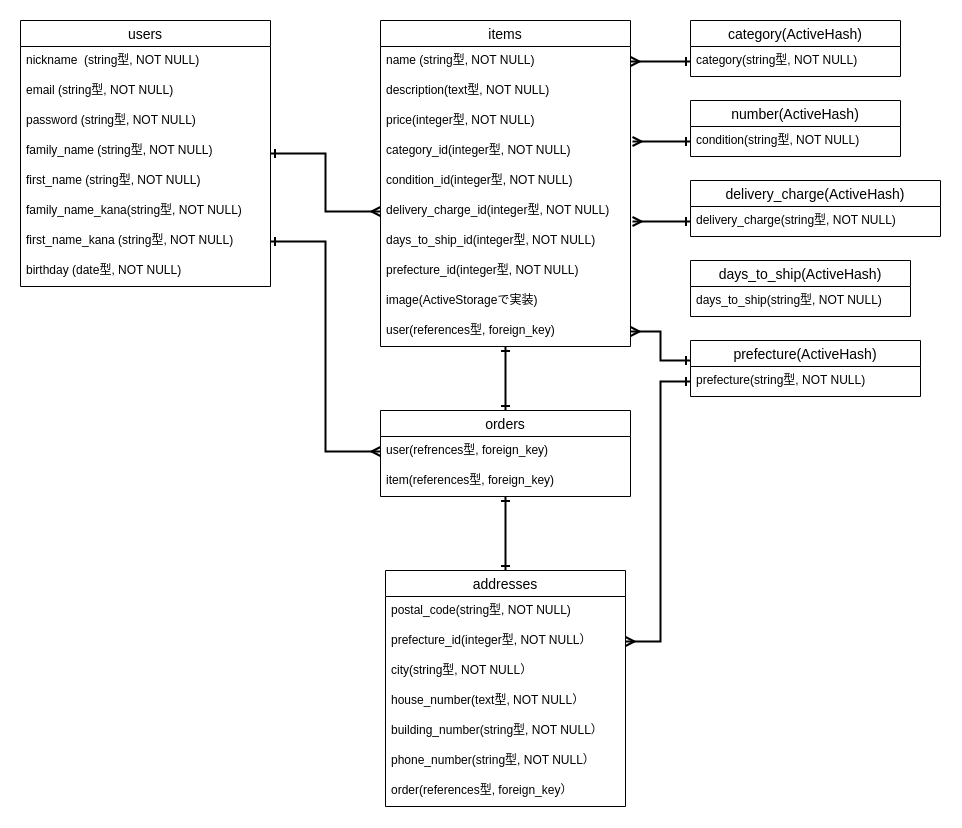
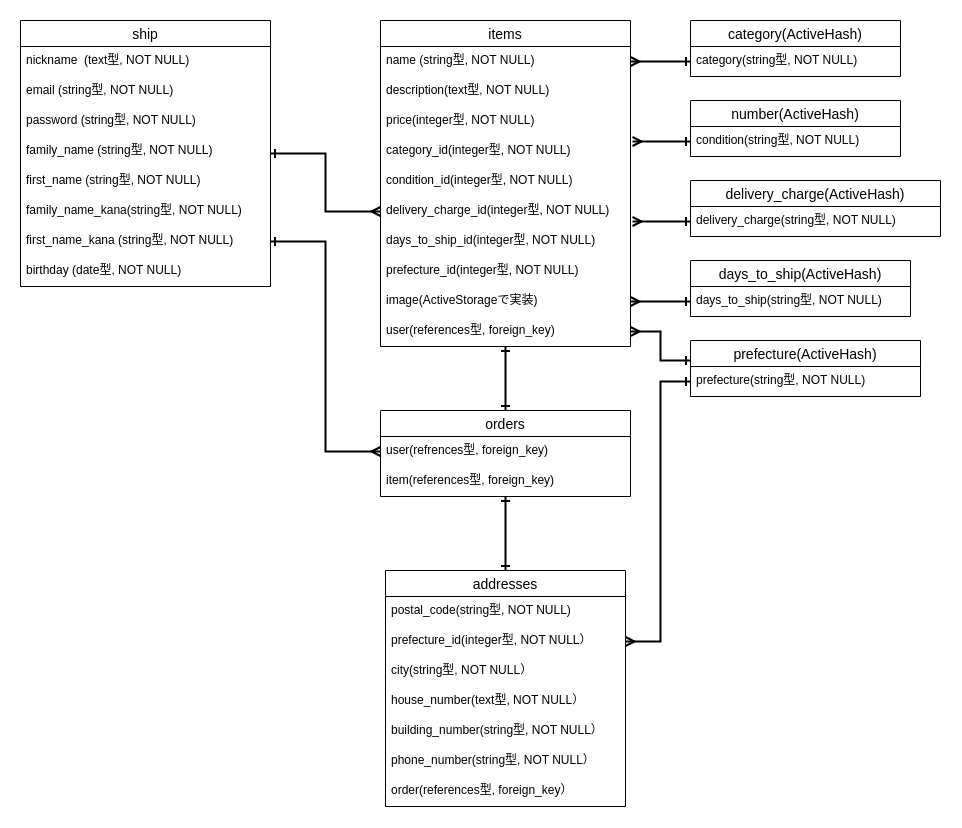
  <mxCell id="0" />
  <mxCell id="1" parent="0" />
  <mxCell id="2" style="edgeStyle=orthogonalEdgeStyle;rounded=0;orthogonalLoop=1;jettySize=auto;html=1;entryX=0;entryY=0.5;entryDx=0;entryDy=0;startArrow=ERone;startFill=0;endArrow=ERmany;endFill=0;strokeWidth=2;" edge="1" parent="1" source="3" target="19"><mxGeometry relative="1" as="geometry" /></mxCell>
- <mxCell id="3" value="users" style="swimlane;fontStyle=0;childLayout=stackLayout;horizontal=1;startSize=26;horizontalStack=0;resizeParent=1;resizeParentMax=0;resizeLast=0;collapsible=1;marginBottom=0;align=center;fontSize=14;" vertex="1" parent="1"><mxGeometry x="20" y="20" width="250" height="266" as="geometry"><mxRectangle x="40" y="80" width="70" height="26" as="alternateBounds" /></mxGeometry></mxCell>
- <mxCell id="4" value="nickname  (string型, NOT NULL)" style="text;strokeColor=none;fillColor=none;spacingLeft=4;spacingRight=4;overflow=hidden;rotatable=0;points=[[0,0.5],[1,0.5]];portConstraint=eastwest;fontSize=12;" vertex="1" parent="3"><mxGeometry y="26" width="250" height="30" as="geometry" /></mxCell>
+ <mxCell id="3" value="ship" style="swimlane;fontStyle=0;childLayout=stackLayout;horizontal=1;startSize=26;horizontalStack=0;resizeParent=1;resizeParentMax=0;resizeLast=0;collapsible=1;marginBottom=0;align=center;fontSize=14;" vertex="1" parent="1"><mxGeometry x="20" y="20" width="250" height="266" as="geometry"><mxRectangle x="40" y="80" width="70" height="26" as="alternateBounds" /></mxGeometry></mxCell>
+ <mxCell id="4" value="nickname  (text型, NOT NULL)" style="text;strokeColor=none;fillColor=none;spacingLeft=4;spacingRight=4;overflow=hidden;rotatable=0;points=[[0,0.5],[1,0.5]];portConstraint=eastwest;fontSize=12;" vertex="1" parent="3"><mxGeometry y="26" width="250" height="30" as="geometry" /></mxCell>
  <mxCell id="5" value="email (string型, NOT NULL)" style="text;strokeColor=none;fillColor=none;spacingLeft=4;spacingRight=4;overflow=hidden;rotatable=0;points=[[0,0.5],[1,0.5]];portConstraint=eastwest;fontSize=12;" vertex="1" parent="3"><mxGeometry y="56" width="250" height="30" as="geometry" /></mxCell>
  <mxCell id="6" value="password (string型, NOT NULL)" style="text;strokeColor=none;fillColor=none;spacingLeft=4;spacingRight=4;overflow=hidden;rotatable=0;points=[[0,0.5],[1,0.5]];portConstraint=eastwest;fontSize=12;" vertex="1" parent="3"><mxGeometry y="86" width="250" height="30" as="geometry" /></mxCell>
  <mxCell id="7" value="family_name (string型, NOT NULL)" style="text;strokeColor=none;fillColor=none;spacingLeft=4;spacingRight=4;overflow=hidden;rotatable=0;points=[[0,0.5],[1,0.5]];portConstraint=eastwest;fontSize=12;" vertex="1" parent="3"><mxGeometry y="116" width="250" height="30" as="geometry" /></mxCell>
  <mxCell id="8" value="first_name (string型, NOT NULL)" style="text;strokeColor=none;fillColor=none;spacingLeft=4;spacingRight=4;overflow=hidden;rotatable=0;points=[[0,0.5],[1,0.5]];portConstraint=eastwest;fontSize=12;" vertex="1" parent="3"><mxGeometry y="146" width="250" height="30" as="geometry" /></mxCell>
  <mxCell id="9" value="family_name_kana(string型, NOT NULL)" style="text;strokeColor=none;fillColor=none;spacingLeft=4;spacingRight=4;overflow=hidden;rotatable=0;points=[[0,0.5],[1,0.5]];portConstraint=eastwest;fontSize=12;" vertex="1" parent="3"><mxGeometry y="176" width="250" height="30" as="geometry" /></mxCell>
  <mxCell id="10" value="first_name_kana (string型, NOT NULL)" style="text;strokeColor=none;fillColor=none;spacingLeft=4;spacingRight=4;overflow=hidden;rotatable=0;points=[[0,0.5],[1,0.5]];portConstraint=eastwest;fontSize=12;" vertex="1" parent="3"><mxGeometry y="206" width="250" height="30" as="geometry" /></mxCell>
  <mxCell id="11" value="birthday (date型, NOT NULL)" style="text;strokeColor=none;fillColor=none;spacingLeft=4;spacingRight=4;overflow=hidden;rotatable=0;points=[[0,0.5],[1,0.5]];portConstraint=eastwest;fontSize=12;" vertex="1" parent="3"><mxGeometry y="236" width="250" height="30" as="geometry" /></mxCell>
  <mxCell id="12" style="edgeStyle=orthogonalEdgeStyle;rounded=0;orthogonalLoop=1;jettySize=auto;html=1;entryX=0.5;entryY=0;entryDx=0;entryDy=0;startArrow=ERone;startFill=0;endArrow=ERone;endFill=0;strokeWidth=2;" edge="1" parent="1" source="13" target="44"><mxGeometry relative="1" as="geometry" /></mxCell>
  <mxCell id="13" value="items" style="swimlane;fontStyle=0;childLayout=stackLayout;horizontal=1;startSize=26;horizontalStack=0;resizeParent=1;resizeParentMax=0;resizeLast=0;collapsible=1;marginBottom=0;align=center;fontSize=14;" vertex="1" parent="1"><mxGeometry x="380" y="20" width="250" height="326" as="geometry" /></mxCell>
  <mxCell id="14" value="name (string型, NOT NULL)" style="text;strokeColor=none;fillColor=none;spacingLeft=4;spacingRight=4;overflow=hidden;rotatable=0;points=[[0,0.5],[1,0.5]];portConstraint=eastwest;fontSize=12;" vertex="1" parent="13"><mxGeometry y="26" width="250" height="30" as="geometry" /></mxCell>
  <mxCell id="15" value="description(text型, NOT NULL)" style="text;strokeColor=none;fillColor=none;spacingLeft=4;spacingRight=4;overflow=hidden;rotatable=0;points=[[0,0.5],[1,0.5]];portConstraint=eastwest;fontSize=12;" vertex="1" parent="13"><mxGeometry y="56" width="250" height="30" as="geometry" /></mxCell>
  <mxCell id="16" value="price(integer型, NOT NULL)" style="text;strokeColor=none;fillColor=none;spacingLeft=4;spacingRight=4;overflow=hidden;rotatable=0;points=[[0,0.5],[1,0.5]];portConstraint=eastwest;fontSize=12;" vertex="1" parent="13"><mxGeometry y="86" width="250" height="30" as="geometry" /></mxCell>
  <mxCell id="17" value="category_id(integer型, NOT NULL)" style="text;strokeColor=none;fillColor=none;spacingLeft=4;spacingRight=4;overflow=hidden;rotatable=0;points=[[0,0.5],[1,0.5]];portConstraint=eastwest;fontSize=12;" vertex="1" parent="13"><mxGeometry y="116" width="250" height="30" as="geometry" /></mxCell>
  <mxCell id="18" value="condition_id(integer型, NOT NULL)" style="text;strokeColor=none;fillColor=none;spacingLeft=4;spacingRight=4;overflow=hidden;rotatable=0;points=[[0,0.5],[1,0.5]];portConstraint=eastwest;fontSize=12;" vertex="1" parent="13"><mxGeometry y="146" width="250" height="30" as="geometry" /></mxCell>
  <mxCell id="19" value="delivery_charge_id(integer型, NOT NULL)" style="text;strokeColor=none;fillColor=none;spacingLeft=4;spacingRight=4;overflow=hidden;rotatable=0;points=[[0,0.5],[1,0.5]];portConstraint=eastwest;fontSize=12;" vertex="1" parent="13"><mxGeometry y="176" width="250" height="30" as="geometry" /></mxCell>
  <mxCell id="20" value="days_to_ship_id(integer型, NOT NULL)" style="text;strokeColor=none;fillColor=none;spacingLeft=4;spacingRight=4;overflow=hidden;rotatable=0;points=[[0,0.5],[1,0.5]];portConstraint=eastwest;fontSize=12;" vertex="1" parent="13"><mxGeometry y="206" width="250" height="30" as="geometry" /></mxCell>
  <mxCell id="21" value="prefecture_id(integer型, NOT NULL)" style="text;strokeColor=none;fillColor=none;spacingLeft=4;spacingRight=4;overflow=hidden;rotatable=0;points=[[0,0.5],[1,0.5]];portConstraint=eastwest;fontSize=12;" vertex="1" parent="13"><mxGeometry y="236" width="250" height="30" as="geometry" /></mxCell>
  <mxCell id="22" value="image(ActiveStorageで実装)" style="text;strokeColor=none;fillColor=none;spacingLeft=4;spacingRight=4;overflow=hidden;rotatable=0;points=[[0,0.5],[1,0.5]];portConstraint=eastwest;fontSize=12;" vertex="1" parent="13"><mxGeometry y="266" width="250" height="30" as="geometry" /></mxCell>
  <mxCell id="23" value="user(references型, foreign_key)" style="text;strokeColor=none;fillColor=none;spacingLeft=4;spacingRight=4;overflow=hidden;rotatable=0;points=[[0,0.5],[1,0.5]];portConstraint=eastwest;fontSize=12;" vertex="1" parent="13"><mxGeometry y="296" width="250" height="30" as="geometry" /></mxCell>
  <mxCell id="24" value="category(ActiveHash)" style="swimlane;fontStyle=0;childLayout=stackLayout;horizontal=1;startSize=26;horizontalStack=0;resizeParent=1;resizeParentMax=0;resizeLast=0;collapsible=1;marginBottom=0;align=center;fontSize=14;" vertex="1" parent="1"><mxGeometry x="690" y="20" width="210" height="56" as="geometry" /></mxCell>
  <mxCell id="25" value="category(string型, NOT NULL)" style="text;strokeColor=none;fillColor=none;spacingLeft=4;spacingRight=4;overflow=hidden;rotatable=0;points=[[0,0.5],[1,0.5]];portConstraint=eastwest;fontSize=12;" vertex="1" parent="24"><mxGeometry y="26" width="210" height="30" as="geometry" /></mxCell>
  <mxCell id="26" value="number(ActiveHash)" style="swimlane;fontStyle=0;childLayout=stackLayout;horizontal=1;startSize=26;horizontalStack=0;resizeParent=1;resizeParentMax=0;resizeLast=0;collapsible=1;marginBottom=0;align=center;fontSize=14;" vertex="1" parent="1"><mxGeometry x="690" y="100" width="210" height="56" as="geometry" /></mxCell>
  <mxCell id="27" value="condition(string型, NOT NULL)" style="text;strokeColor=none;fillColor=none;spacingLeft=4;spacingRight=4;overflow=hidden;rotatable=0;points=[[0,0.5],[1,0.5]];portConstraint=eastwest;fontSize=12;" vertex="1" parent="26"><mxGeometry y="26" width="210" height="30" as="geometry" /></mxCell>
  <mxCell id="28" value="delivery_charge(ActiveHash)" style="swimlane;fontStyle=0;childLayout=stackLayout;horizontal=1;startSize=26;horizontalStack=0;resizeParent=1;resizeParentMax=0;resizeLast=0;collapsible=1;marginBottom=0;align=center;fontSize=14;" vertex="1" parent="1"><mxGeometry x="690" y="180" width="250" height="56" as="geometry" /></mxCell>
  <mxCell id="29" value="delivery_charge(string型, NOT NULL)" style="text;strokeColor=none;fillColor=none;spacingLeft=4;spacingRight=4;overflow=hidden;rotatable=0;points=[[0,0.5],[1,0.5]];portConstraint=eastwest;fontSize=12;" vertex="1" parent="28"><mxGeometry y="26" width="250" height="30" as="geometry" /></mxCell>
  <mxCell id="30" value="days_to_ship(ActiveHash)" style="swimlane;fontStyle=0;childLayout=stackLayout;horizontal=1;startSize=26;horizontalStack=0;resizeParent=1;resizeParentMax=0;resizeLast=0;collapsible=1;marginBottom=0;align=center;fontSize=14;" vertex="1" parent="1"><mxGeometry x="690" y="260" width="220" height="56" as="geometry" /></mxCell>
  <mxCell id="31" value="days_to_ship(string型, NOT NULL)" style="text;strokeColor=none;fillColor=none;spacingLeft=4;spacingRight=4;overflow=hidden;rotatable=0;points=[[0,0.5],[1,0.5]];portConstraint=eastwest;fontSize=12;" vertex="1" parent="30"><mxGeometry y="26" width="220" height="30" as="geometry" /></mxCell>
  <mxCell id="32" style="edgeStyle=orthogonalEdgeStyle;rounded=0;orthogonalLoop=1;jettySize=auto;html=1;exitX=0;exitY=0.5;exitDx=0;exitDy=0;entryX=1;entryY=0.5;entryDx=0;entryDy=0;startArrow=ERone;startFill=0;endArrow=ERmany;endFill=0;strokeWidth=2;" edge="1" parent="1" source="25" target="14"><mxGeometry relative="1" as="geometry" /></mxCell>
  <mxCell id="33" value="prefecture(ActiveHash)" style="swimlane;fontStyle=0;childLayout=stackLayout;horizontal=1;startSize=26;horizontalStack=0;resizeParent=1;resizeParentMax=0;resizeLast=0;collapsible=1;marginBottom=0;align=center;fontSize=14;" vertex="1" parent="1"><mxGeometry x="690" y="340" width="230" height="56" as="geometry" /></mxCell>
  <mxCell id="34" value="prefecture(string型, NOT NULL)" style="text;strokeColor=none;fillColor=none;spacingLeft=4;spacingRight=4;overflow=hidden;rotatable=0;points=[[0,0.5],[1,0.5]];portConstraint=eastwest;fontSize=12;" vertex="1" parent="33"><mxGeometry y="26" width="230" height="30" as="geometry" /></mxCell>
  <mxCell id="35" value="addresses" style="swimlane;fontStyle=0;childLayout=stackLayout;horizontal=1;startSize=26;horizontalStack=0;resizeParent=1;resizeParentMax=0;resizeLast=0;collapsible=1;marginBottom=0;align=center;fontSize=14;" vertex="1" parent="1"><mxGeometry x="385" y="570" width="240" height="236" as="geometry" /></mxCell>
  <mxCell id="36" value="postal_code(string型, NOT NULL)" style="text;strokeColor=none;fillColor=none;spacingLeft=4;spacingRight=4;overflow=hidden;rotatable=0;points=[[0,0.5],[1,0.5]];portConstraint=eastwest;fontSize=12;" vertex="1" parent="35"><mxGeometry y="26" width="240" height="30" as="geometry" /></mxCell>
  <mxCell id="37" value="prefecture_id(integer型, NOT NULL）" style="text;strokeColor=none;fillColor=none;spacingLeft=4;spacingRight=4;overflow=hidden;rotatable=0;points=[[0,0.5],[1,0.5]];portConstraint=eastwest;fontSize=12;" vertex="1" parent="35"><mxGeometry y="56" width="240" height="30" as="geometry" /></mxCell>
  <mxCell id="38" value="city(string型, NOT NULL）" style="text;strokeColor=none;fillColor=none;spacingLeft=4;spacingRight=4;overflow=hidden;rotatable=0;points=[[0,0.5],[1,0.5]];portConstraint=eastwest;fontSize=12;" vertex="1" parent="35"><mxGeometry y="86" width="240" height="30" as="geometry" /></mxCell>
  <mxCell id="39" value="house_number(text型, NOT NULL）" style="text;strokeColor=none;fillColor=none;spacingLeft=4;spacingRight=4;overflow=hidden;rotatable=0;points=[[0,0.5],[1,0.5]];portConstraint=eastwest;fontSize=12;" vertex="1" parent="35"><mxGeometry y="116" width="240" height="30" as="geometry" /></mxCell>
  <mxCell id="40" value="building_number(string型, NOT NULL）" style="text;strokeColor=none;fillColor=none;spacingLeft=4;spacingRight=4;overflow=hidden;rotatable=0;points=[[0,0.5],[1,0.5]];portConstraint=eastwest;fontSize=12;" vertex="1" parent="35"><mxGeometry y="146" width="240" height="30" as="geometry" /></mxCell>
  <mxCell id="41" value="phone_number(string型, NOT NULL）" style="text;strokeColor=none;fillColor=none;spacingLeft=4;spacingRight=4;overflow=hidden;rotatable=0;points=[[0,0.5],[1,0.5]];portConstraint=eastwest;fontSize=12;" vertex="1" parent="35"><mxGeometry y="176" width="240" height="30" as="geometry" /></mxCell>
  <mxCell id="42" value="order(references型, foreign_key）" style="text;strokeColor=none;fillColor=none;spacingLeft=4;spacingRight=4;overflow=hidden;rotatable=0;points=[[0,0.5],[1,0.5]];portConstraint=eastwest;fontSize=12;" vertex="1" parent="35"><mxGeometry y="206" width="240" height="30" as="geometry" /></mxCell>
  <mxCell id="43" style="edgeStyle=orthogonalEdgeStyle;rounded=0;orthogonalLoop=1;jettySize=auto;html=1;entryX=0.5;entryY=0;entryDx=0;entryDy=0;startArrow=ERone;startFill=0;endArrow=ERone;endFill=0;strokeWidth=2;" edge="1" parent="1" source="44" target="35"><mxGeometry relative="1" as="geometry" /></mxCell>
  <mxCell id="44" value="orders" style="swimlane;fontStyle=0;childLayout=stackLayout;horizontal=1;startSize=26;horizontalStack=0;resizeParent=1;resizeParentMax=0;resizeLast=0;collapsible=1;marginBottom=0;align=center;fontSize=14;" vertex="1" parent="1"><mxGeometry x="380" y="410" width="250" height="86" as="geometry" /></mxCell>
  <mxCell id="45" value="user(refrences型, foreign_key)" style="text;strokeColor=none;fillColor=none;spacingLeft=4;spacingRight=4;overflow=hidden;rotatable=0;points=[[0,0.5],[1,0.5]];portConstraint=eastwest;fontSize=12;" vertex="1" parent="44"><mxGeometry y="26" width="250" height="30" as="geometry" /></mxCell>
  <mxCell id="46" value="item(references型, foreign_key)" style="text;strokeColor=none;fillColor=none;spacingLeft=4;spacingRight=4;overflow=hidden;rotatable=0;points=[[0,0.5],[1,0.5]];portConstraint=eastwest;fontSize=12;" vertex="1" parent="44"><mxGeometry y="56" width="250" height="30" as="geometry" /></mxCell>
  <mxCell id="47" style="edgeStyle=orthogonalEdgeStyle;rounded=0;orthogonalLoop=1;jettySize=auto;html=1;exitX=0;exitY=0.5;exitDx=0;exitDy=0;entryX=1.008;entryY=0.167;entryDx=0;entryDy=0;entryPerimeter=0;startArrow=ERone;startFill=0;endArrow=ERmany;endFill=0;strokeWidth=2;" edge="1" parent="1" source="27" target="17"><mxGeometry relative="1" as="geometry" /></mxCell>
  <mxCell id="48" style="edgeStyle=orthogonalEdgeStyle;rounded=0;orthogonalLoop=1;jettySize=auto;html=1;exitX=0;exitY=0.5;exitDx=0;exitDy=0;entryX=1.008;entryY=-0.167;entryDx=0;entryDy=0;entryPerimeter=0;startArrow=ERone;startFill=0;endArrow=ERmany;endFill=0;strokeWidth=2;" edge="1" parent="1" source="29" target="20"><mxGeometry relative="1" as="geometry" /></mxCell>
+ <mxCell id="49" style="edgeStyle=orthogonalEdgeStyle;rounded=0;orthogonalLoop=1;jettySize=auto;html=1;exitX=0;exitY=0.5;exitDx=0;exitDy=0;entryX=1;entryY=0.5;entryDx=0;entryDy=0;startArrow=ERone;startFill=0;endArrow=ERmany;endFill=0;strokeWidth=2;" edge="1" parent="1" source="31" target="22"><mxGeometry relative="1" as="geometry" /></mxCell>
  <mxCell id="50" style="edgeStyle=orthogonalEdgeStyle;rounded=0;orthogonalLoop=1;jettySize=auto;html=1;entryX=1;entryY=0.5;entryDx=0;entryDy=0;startArrow=ERone;startFill=0;endArrow=ERmany;endFill=0;strokeWidth=2;" edge="1" parent="1" target="23"><mxGeometry relative="1" as="geometry"><mxPoint x="690" y="360" as="sourcePoint" /><Array as="points"><mxPoint x="690" y="360" /><mxPoint x="660" y="360" /><mxPoint x="660" y="331" /></Array></mxGeometry></mxCell>
  <mxCell id="51" style="edgeStyle=orthogonalEdgeStyle;rounded=0;orthogonalLoop=1;jettySize=auto;html=1;entryX=1;entryY=0.5;entryDx=0;entryDy=0;startArrow=ERone;startFill=0;endArrow=ERmany;endFill=0;strokeWidth=2;" edge="1" parent="1" source="34" target="37"><mxGeometry relative="1" as="geometry"><Array as="points"><mxPoint x="660" y="381" /><mxPoint x="660" y="641" /></Array></mxGeometry></mxCell>
  <mxCell id="52" style="edgeStyle=orthogonalEdgeStyle;rounded=0;orthogonalLoop=1;jettySize=auto;html=1;exitX=1;exitY=0.5;exitDx=0;exitDy=0;entryX=0;entryY=0.5;entryDx=0;entryDy=0;startArrow=ERone;startFill=0;endArrow=ERmany;endFill=0;strokeWidth=2;" edge="1" parent="1" source="10" target="45"><mxGeometry relative="1" as="geometry" /></mxCell>
